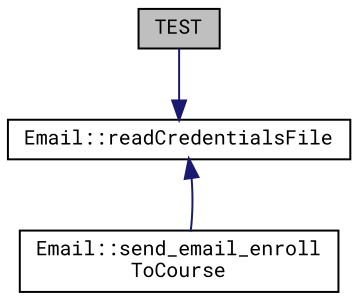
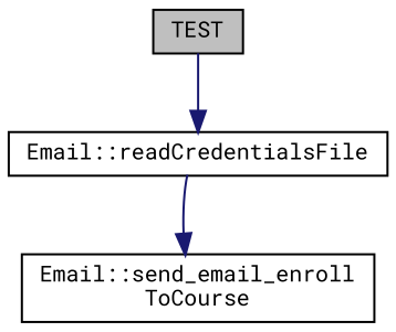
  digraph {
    fontname="Roboto Mono"
    rankdir=TB
    node [color=black fillcolor=white fontname="Roboto Mono" fontsize=10 shape=record style=filled]
    edge [color=midnightblue fontname="Roboto Mono" fontsize=10 labelfontname=Helvetica labelfontsize=10 style=solid]
    n1 [fillcolor=grey75 fontcolor=black height=0.2 label=TEST width=0.4]
    n2 [height=0.2 label="Email::readCredentialsFile" width=0.4]
    n3 [height=0.2 label="Email::send_email_enroll\lToCourse" width=0.4]
    n1 -> n2
-   n3 -> n2
+   n2 -> n3
  }
